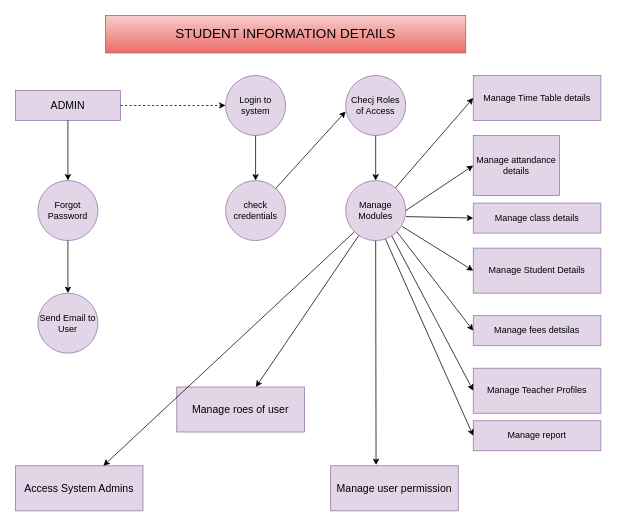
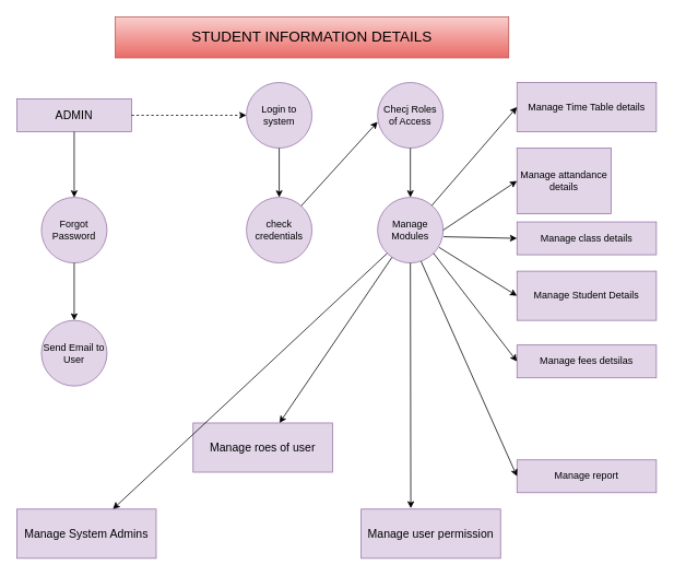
  <mxCell id="0" />
  <mxCell id="1" parent="0" />
  <mxCell id="2" value="&lt;font style=&quot;font-size: 18px;&quot;&gt;STUDENT INFORMATION DETAILS&lt;/font&gt;" style="rounded=0;whiteSpace=wrap;html=1;fillColor=#f8cecc;strokeColor=#b85450;gradientColor=#ea6b66;" vertex="1" parent="1"><mxGeometry x="140" y="20" width="480" height="50" as="geometry" /></mxCell>
  <mxCell id="3" style="edgeStyle=orthogonalEdgeStyle;rounded=0;orthogonalLoop=1;jettySize=auto;html=1;exitX=0.5;exitY=1;exitDx=0;exitDy=0;" edge="1" parent="1" source="2" target="2"><mxGeometry relative="1" as="geometry" /></mxCell>
  <mxCell id="4" value="&lt;font style=&quot;font-size: 14px;&quot;&gt;ADMIN&lt;/font&gt;" style="rounded=0;whiteSpace=wrap;html=1;fillColor=#e1d5e7;strokeColor=#9673a6;" vertex="1" parent="1"><mxGeometry x="20" y="120" width="140" height="40" as="geometry" /></mxCell>
  <mxCell id="5" value="Login to system" style="ellipse;whiteSpace=wrap;html=1;aspect=fixed;fillColor=#e1d5e7;strokeColor=#9673a6;rounded=0;" vertex="1" parent="1"><mxGeometry x="300" y="100" width="80" height="80" as="geometry" /></mxCell>
  <mxCell id="6" value="check credentials" style="ellipse;whiteSpace=wrap;html=1;aspect=fixed;fillColor=#e1d5e7;strokeColor=#9673a6;rounded=0;" vertex="1" parent="1"><mxGeometry x="300" y="240" width="80" height="80" as="geometry" /></mxCell>
  <mxCell id="7" value="Forgot Password" style="ellipse;whiteSpace=wrap;html=1;aspect=fixed;fillColor=#e1d5e7;strokeColor=#9673a6;rounded=0;" vertex="1" parent="1"><mxGeometry x="50" y="240" width="80" height="80" as="geometry" /></mxCell>
  <mxCell id="8" value="Send Email to User" style="ellipse;whiteSpace=wrap;html=1;aspect=fixed;fillColor=#e1d5e7;strokeColor=#9673a6;rounded=0;" vertex="1" parent="1"><mxGeometry x="50" y="390" width="80" height="80" as="geometry" /></mxCell>
  <mxCell id="9" value="Checj Roles of Access" style="ellipse;whiteSpace=wrap;html=1;aspect=fixed;fillColor=#e1d5e7;strokeColor=#9673a6;rounded=0;" vertex="1" parent="1"><mxGeometry x="460" y="100" width="80" height="80" as="geometry" /></mxCell>
  <mxCell id="10" value="Manage Modules" style="ellipse;whiteSpace=wrap;html=1;aspect=fixed;fillColor=#e1d5e7;strokeColor=#9673a6;rounded=0;" vertex="1" parent="1"><mxGeometry x="460" y="240" width="80" height="80" as="geometry" /></mxCell>
  <mxCell id="11" value="Manage Time Table details" style="rounded=0;whiteSpace=wrap;html=1;fillColor=#e1d5e7;strokeColor=#9673a6;" vertex="1" parent="1"><mxGeometry x="630" y="100" width="170" height="60" as="geometry" /></mxCell>
  <mxCell id="12" value="Manage attandance details" style="rounded=0;whiteSpace=wrap;html=1;fillColor=#e1d5e7;strokeColor=#9673a6;" vertex="1" parent="1"><mxGeometry x="630" y="180" width="115" height="80" as="geometry" /></mxCell>
  <mxCell id="13" value="Manage class details" style="rounded=0;whiteSpace=wrap;html=1;fillColor=#e1d5e7;strokeColor=#9673a6;" vertex="1" parent="1"><mxGeometry x="630" y="270" width="170" height="40" as="geometry" /></mxCell>
  <mxCell id="14" value="Manage Student Details" style="rounded=0;whiteSpace=wrap;html=1;fillColor=#e1d5e7;strokeColor=#9673a6;" vertex="1" parent="1"><mxGeometry x="630" y="330" width="170" height="60" as="geometry" /></mxCell>
  <mxCell id="15" value="Manage fees detsilas" style="rounded=0;whiteSpace=wrap;html=1;fillColor=#e1d5e7;strokeColor=#9673a6;" vertex="1" parent="1"><mxGeometry x="630" y="420" width="170" height="40" as="geometry" /></mxCell>
- <mxCell id="16" value="Manage Teacher Profiles" style="rounded=0;whiteSpace=wrap;html=1;fillColor=#e1d5e7;strokeColor=#9673a6;" vertex="1" parent="1"><mxGeometry x="630" y="490" width="170" height="60" as="geometry" /></mxCell>
  <mxCell id="17" value="Manage report" style="rounded=0;whiteSpace=wrap;html=1;fillColor=#e1d5e7;strokeColor=#9673a6;" vertex="1" parent="1"><mxGeometry x="630" y="560" width="170" height="40" as="geometry" /></mxCell>
- <mxCell id="18" value="&lt;font style=&quot;font-size: 14px;&quot;&gt;Access System Admins&lt;/font&gt;" style="rounded=0;whiteSpace=wrap;html=1;fillColor=#e1d5e7;strokeColor=#9673a6;" vertex="1" parent="1"><mxGeometry x="20" y="620" width="170" height="60" as="geometry" /></mxCell>
+ <mxCell id="18" value="&lt;font style=&quot;font-size: 14px;&quot;&gt;Manage System Admins&lt;/font&gt;" style="rounded=0;whiteSpace=wrap;html=1;fillColor=#e1d5e7;strokeColor=#9673a6;" vertex="1" parent="1"><mxGeometry x="20" y="620" width="170" height="60" as="geometry" /></mxCell>
  <mxCell id="19" value="&lt;font style=&quot;font-size: 14px;&quot;&gt;Manage roes of user&lt;/font&gt;" style="rounded=0;whiteSpace=wrap;html=1;fillColor=#e1d5e7;strokeColor=#9673a6;" vertex="1" parent="1"><mxGeometry x="235" y="515" width="170" height="60" as="geometry" /></mxCell>
  <mxCell id="20" value="&lt;font style=&quot;font-size: 14px;&quot;&gt;Manage user permission&lt;/font&gt;" style="rounded=0;whiteSpace=wrap;html=1;fillColor=#e1d5e7;strokeColor=#9673a6;" vertex="1" parent="1"><mxGeometry x="440" y="620" width="170" height="60" as="geometry" /></mxCell>
  <mxCell id="21" value="" style="endArrow=classic;html=1;rounded=0;exitX=1;exitY=0.5;exitDx=0;exitDy=0;entryX=0;entryY=0.5;entryDx=0;entryDy=0;dashed=1;" edge="1" parent="1" source="4" target="5"><mxGeometry width="50" height="50" relative="1" as="geometry"><mxPoint x="200" y="165" as="sourcePoint" /><mxPoint x="250" y="115" as="targetPoint" /></mxGeometry></mxCell>
  <mxCell id="22" value="" style="endArrow=classic;html=1;rounded=0;entryX=0.5;entryY=0;entryDx=0;entryDy=0;exitX=0.5;exitY=1;exitDx=0;exitDy=0;" edge="1" parent="1" source="5" target="6"><mxGeometry width="50" height="50" relative="1" as="geometry"><mxPoint x="300" y="220" as="sourcePoint" /><mxPoint x="380" y="220" as="targetPoint" /></mxGeometry></mxCell>
  <mxCell id="23" value="" style="endArrow=classic;html=1;rounded=0;exitX=0.5;exitY=1;exitDx=0;exitDy=0;entryX=0.5;entryY=0;entryDx=0;entryDy=0;" edge="1" parent="1" source="4" target="7"><mxGeometry width="50" height="50" relative="1" as="geometry"><mxPoint x="60" y="230" as="sourcePoint" /><mxPoint x="110" y="180" as="targetPoint" /></mxGeometry></mxCell>
  <mxCell id="24" value="" style="endArrow=classic;html=1;rounded=0;exitX=0.5;exitY=1;exitDx=0;exitDy=0;entryX=0.5;entryY=0;entryDx=0;entryDy=0;" edge="1" parent="1" source="7" target="8"><mxGeometry width="50" height="50" relative="1" as="geometry"><mxPoint x="65" y="380" as="sourcePoint" /><mxPoint x="115" y="330" as="targetPoint" /></mxGeometry></mxCell>
  <mxCell id="25" value="" style="endArrow=classic;html=1;rounded=0;entryX=0;entryY=0.6;entryDx=0;entryDy=0;entryPerimeter=0;" edge="1" parent="1" source="6" target="9"><mxGeometry width="50" height="50" relative="1" as="geometry"><mxPoint x="400" y="230" as="sourcePoint" /><mxPoint x="450" y="180" as="targetPoint" /></mxGeometry></mxCell>
  <mxCell id="26" value="" style="endArrow=classic;html=1;rounded=0;exitX=0.5;exitY=1;exitDx=0;exitDy=0;entryX=0.5;entryY=0;entryDx=0;entryDy=0;" edge="1" parent="1" source="9" target="10"><mxGeometry width="50" height="50" relative="1" as="geometry"><mxPoint x="480" y="230" as="sourcePoint" /><mxPoint x="530" y="180" as="targetPoint" /></mxGeometry></mxCell>
  <mxCell id="27" value="" style="endArrow=classic;html=1;rounded=0;entryX=0;entryY=0.5;entryDx=0;entryDy=0;" edge="1" parent="1" source="10" target="11"><mxGeometry width="50" height="50" relative="1" as="geometry"><mxPoint x="550" y="220" as="sourcePoint" /><mxPoint x="600" y="170" as="targetPoint" /></mxGeometry></mxCell>
  <mxCell id="28" value="" style="endArrow=classic;html=1;rounded=0;exitX=1;exitY=0.5;exitDx=0;exitDy=0;entryX=0;entryY=0.5;entryDx=0;entryDy=0;" edge="1" parent="1" source="10" target="12"><mxGeometry width="50" height="50" relative="1" as="geometry"><mxPoint x="560" y="270" as="sourcePoint" /><mxPoint x="610" y="220" as="targetPoint" /></mxGeometry></mxCell>
  <mxCell id="29" value="" style="endArrow=classic;html=1;rounded=0;exitX=1.006;exitY=0.6;exitDx=0;exitDy=0;exitPerimeter=0;entryX=0;entryY=0.5;entryDx=0;entryDy=0;" edge="1" parent="1" source="10" target="13"><mxGeometry width="50" height="50" relative="1" as="geometry"><mxPoint x="570" y="320" as="sourcePoint" /><mxPoint x="620" y="270" as="targetPoint" /></mxGeometry></mxCell>
  <mxCell id="30" value="" style="endArrow=classic;html=1;rounded=0;exitX=0.938;exitY=0.763;exitDx=0;exitDy=0;exitPerimeter=0;entryX=0;entryY=0.5;entryDx=0;entryDy=0;" edge="1" parent="1" source="10" target="14"><mxGeometry width="50" height="50" relative="1" as="geometry"><mxPoint x="420" y="430" as="sourcePoint" /><mxPoint x="470" y="380" as="targetPoint" /></mxGeometry></mxCell>
  <mxCell id="31" value="" style="endArrow=classic;html=1;rounded=0;exitX=1;exitY=1;exitDx=0;exitDy=0;entryX=0;entryY=0.5;entryDx=0;entryDy=0;" edge="1" parent="1" source="10" target="15"><mxGeometry width="50" height="50" relative="1" as="geometry"><mxPoint x="560" y="470" as="sourcePoint" /><mxPoint x="610" y="420" as="targetPoint" /></mxGeometry></mxCell>
- <mxCell id="32" value="" style="endArrow=classic;html=1;rounded=0;exitX=0.769;exitY=0.925;exitDx=0;exitDy=0;exitPerimeter=0;entryX=0;entryY=0.5;entryDx=0;entryDy=0;" edge="1" parent="1" source="10" target="16"><mxGeometry width="50" height="50" relative="1" as="geometry"><mxPoint x="520" y="330" as="sourcePoint" /><mxPoint x="570" y="370" as="targetPoint" /></mxGeometry></mxCell>
  <mxCell id="33" value="" style="endArrow=classic;html=1;rounded=0;exitX=0.663;exitY=0.975;exitDx=0;exitDy=0;exitPerimeter=0;entryX=0;entryY=0.5;entryDx=0;entryDy=0;" edge="1" parent="1" source="10" target="17"><mxGeometry width="50" height="50" relative="1" as="geometry"><mxPoint x="520" y="460" as="sourcePoint" /><mxPoint x="570" y="410" as="targetPoint" /></mxGeometry></mxCell>
  <mxCell id="34" value="" style="endArrow=classic;html=1;rounded=0;exitX=0.5;exitY=1;exitDx=0;exitDy=0;entryX=0.356;entryY=-0.017;entryDx=0;entryDy=0;entryPerimeter=0;" edge="1" parent="1" source="10" target="20"><mxGeometry width="50" height="50" relative="1" as="geometry"><mxPoint x="420" y="430" as="sourcePoint" /><mxPoint x="470" y="380" as="targetPoint" /></mxGeometry></mxCell>
  <mxCell id="35" value="" style="endArrow=classic;html=1;rounded=0;" edge="1" parent="1" source="10" target="19"><mxGeometry width="50" height="50" relative="1" as="geometry"><mxPoint x="500" y="320" as="sourcePoint" /><mxPoint x="470" y="380" as="targetPoint" /></mxGeometry></mxCell>
  <mxCell id="36" value="" style="endArrow=classic;html=1;rounded=0;exitX=0;exitY=1;exitDx=0;exitDy=0;" edge="1" parent="1" source="10" target="18"><mxGeometry width="50" height="50" relative="1" as="geometry"><mxPoint x="420" y="430" as="sourcePoint" /><mxPoint x="470" y="380" as="targetPoint" /></mxGeometry></mxCell>
